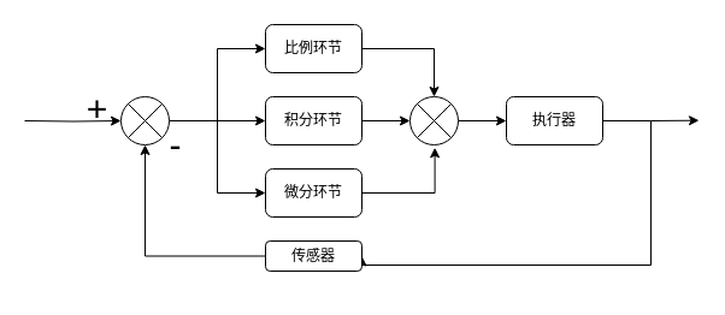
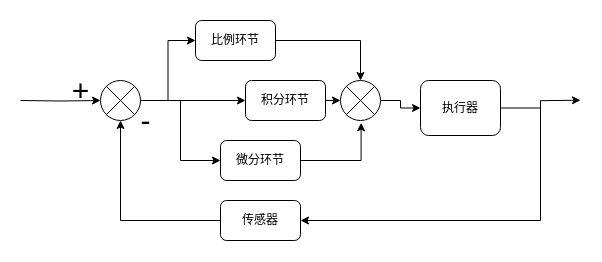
  <mxCell id="0" />
  <mxCell id="1" parent="0" />
  <mxCell id="2" style="edgeStyle=orthogonalEdgeStyle;rounded=0;orthogonalLoop=1;jettySize=auto;html=1;exitX=1;exitY=0.5;exitDx=0;exitDy=0;entryX=0.5;entryY=0;entryDx=0;entryDy=0;fontSize=22;" edge="1" parent="1" source="3" target="16"><mxGeometry relative="1" as="geometry" /></mxCell>
- <mxCell id="3" value="比例环节" style="rounded=1;whiteSpace=wrap;html=1;" vertex="1" parent="1"><mxGeometry x="220" y="20" width="80" height="40" as="geometry" /></mxCell>
+ <mxCell id="3" value="比例环节" style="rounded=1;whiteSpace=wrap;html=1;" vertex="1" parent="1"><mxGeometry x="195" y="20" width="80" height="40" as="geometry" /></mxCell>
  <mxCell id="4" style="edgeStyle=orthogonalEdgeStyle;rounded=0;orthogonalLoop=1;jettySize=auto;html=1;exitX=1;exitY=0.5;exitDx=0;exitDy=0;entryX=0;entryY=0.5;entryDx=0;entryDy=0;fontSize=22;" edge="1" parent="1" source="5" target="16"><mxGeometry relative="1" as="geometry" /></mxCell>
- <mxCell id="5" value="积分环节" style="rounded=1;whiteSpace=wrap;html=1;" vertex="1" parent="1"><mxGeometry x="220" y="80" width="80" height="40" as="geometry" /></mxCell>
+ <mxCell id="5" value="积分环节" style="rounded=1;whiteSpace=wrap;html=1;" vertex="1" parent="1"><mxGeometry x="245" y="80" width="80" height="40" as="geometry" /></mxCell>
  <mxCell id="6" style="edgeStyle=orthogonalEdgeStyle;rounded=0;orthogonalLoop=1;jettySize=auto;html=1;exitX=1;exitY=0.5;exitDx=0;exitDy=0;entryX=0.515;entryY=1.057;entryDx=0;entryDy=0;entryPerimeter=0;fontSize=22;" edge="1" parent="1" source="7" target="16"><mxGeometry relative="1" as="geometry" /></mxCell>
  <mxCell id="7" value="微分环节" style="rounded=1;whiteSpace=wrap;html=1;" vertex="1" parent="1"><mxGeometry x="220" y="140" width="80" height="40" as="geometry" /></mxCell>
  <mxCell id="8" style="edgeStyle=orthogonalEdgeStyle;rounded=0;orthogonalLoop=1;jettySize=auto;html=1;exitX=1;exitY=0.5;exitDx=0;exitDy=0;entryX=0;entryY=0.5;entryDx=0;entryDy=0;" edge="1" parent="1" source="11" target="5"><mxGeometry relative="1" as="geometry" /></mxCell>
  <mxCell id="9" style="edgeStyle=orthogonalEdgeStyle;rounded=0;orthogonalLoop=1;jettySize=auto;html=1;exitX=1;exitY=0.5;exitDx=0;exitDy=0;entryX=0;entryY=0.5;entryDx=0;entryDy=0;" edge="1" parent="1" source="11" target="3"><mxGeometry relative="1" as="geometry" /></mxCell>
  <mxCell id="10" style="edgeStyle=orthogonalEdgeStyle;rounded=0;orthogonalLoop=1;jettySize=auto;html=1;exitX=1;exitY=0.5;exitDx=0;exitDy=0;entryX=0;entryY=0.5;entryDx=0;entryDy=0;" edge="1" parent="1" source="11" target="7"><mxGeometry relative="1" as="geometry" /></mxCell>
  <mxCell id="11" value="" style="shape=sumEllipse;perimeter=ellipsePerimeter;whiteSpace=wrap;html=1;backgroundOutline=1;" vertex="1" parent="1"><mxGeometry x="100" y="80" width="40" height="40" as="geometry" /></mxCell>
  <mxCell id="12" style="edgeStyle=orthogonalEdgeStyle;rounded=0;orthogonalLoop=1;jettySize=auto;html=1;entryX=0;entryY=0.5;entryDx=0;entryDy=0;" edge="1" parent="1" target="11"><mxGeometry relative="1" as="geometry"><mxPoint x="20" y="100" as="sourcePoint" /></mxGeometry></mxCell>
  <mxCell id="13" value="+" style="text;html=1;align=center;verticalAlign=middle;resizable=0;points=[];autosize=1;strokeColor=none;fontSize=30;" vertex="1" parent="1"><mxGeometry x="65" y="70" width="30" height="40" as="geometry" /></mxCell>
  <mxCell id="14" value="-" style="text;html=1;align=center;verticalAlign=middle;resizable=0;points=[];autosize=1;strokeColor=none;fontSize=30;" vertex="1" parent="1"><mxGeometry x="130" y="100" width="30" height="40" as="geometry" /></mxCell>
  <mxCell id="15" value="" style="edgeStyle=orthogonalEdgeStyle;rounded=0;orthogonalLoop=1;jettySize=auto;html=1;fontSize=22;" edge="1" parent="1" source="16" target="19"><mxGeometry relative="1" as="geometry" /></mxCell>
  <mxCell id="16" value="" style="shape=sumEllipse;perimeter=ellipsePerimeter;whiteSpace=wrap;html=1;backgroundOutline=1;" vertex="1" parent="1"><mxGeometry x="340" y="80" width="40" height="40" as="geometry" /></mxCell>
  <mxCell id="17" style="edgeStyle=orthogonalEdgeStyle;rounded=0;orthogonalLoop=1;jettySize=auto;html=1;entryX=1;entryY=0.5;entryDx=0;entryDy=0;fontSize=22;" edge="1" parent="1" target="21"><mxGeometry relative="1" as="geometry"><mxPoint x="540" y="100" as="sourcePoint" /><Array as="points"><mxPoint x="540" y="220" /></Array></mxGeometry></mxCell>
  <mxCell id="18" style="edgeStyle=orthogonalEdgeStyle;rounded=0;orthogonalLoop=1;jettySize=auto;html=1;exitX=1;exitY=0.5;exitDx=0;exitDy=0;fontSize=22;" edge="1" parent="1" source="19"><mxGeometry relative="1" as="geometry"><mxPoint x="580" y="99.69" as="targetPoint" /></mxGeometry></mxCell>
- <mxCell id="19" value="执行器" style="rounded=1;whiteSpace=wrap;html=1;" vertex="1" parent="1"><mxGeometry x="420" y="80" width="80" height="40" as="geometry" /></mxCell>
+ <mxCell id="19" value="执行器" style="rounded=1;whiteSpace=wrap;html=1;" vertex="1" parent="1"><mxGeometry x="420" y="80" width="80" height="55" as="geometry" /></mxCell>
  <mxCell id="20" style="edgeStyle=orthogonalEdgeStyle;rounded=0;orthogonalLoop=1;jettySize=auto;html=1;exitX=0;exitY=0.5;exitDx=0;exitDy=0;entryX=0.5;entryY=1;entryDx=0;entryDy=0;fontSize=22;" edge="1" parent="1" source="21" target="11"><mxGeometry relative="1" as="geometry" /></mxCell>
- <mxCell id="21" value="传感器" style="rounded=1;whiteSpace=wrap;html=1;" vertex="1" parent="1"><mxGeometry x="220" y="200" width="80" height="25" as="geometry" /></mxCell>
+ <mxCell id="21" value="传感器" style="rounded=1;whiteSpace=wrap;html=1;" vertex="1" parent="1"><mxGeometry x="220" y="200" width="80" height="40" as="geometry" /></mxCell>
